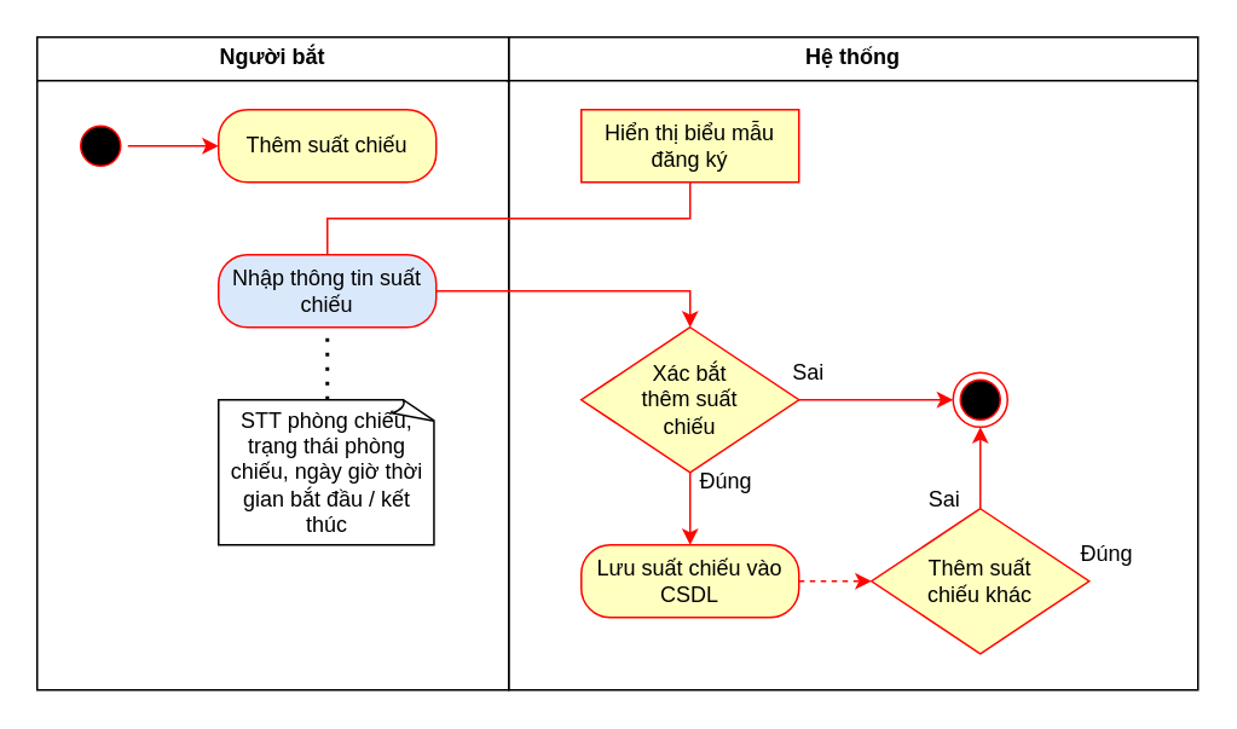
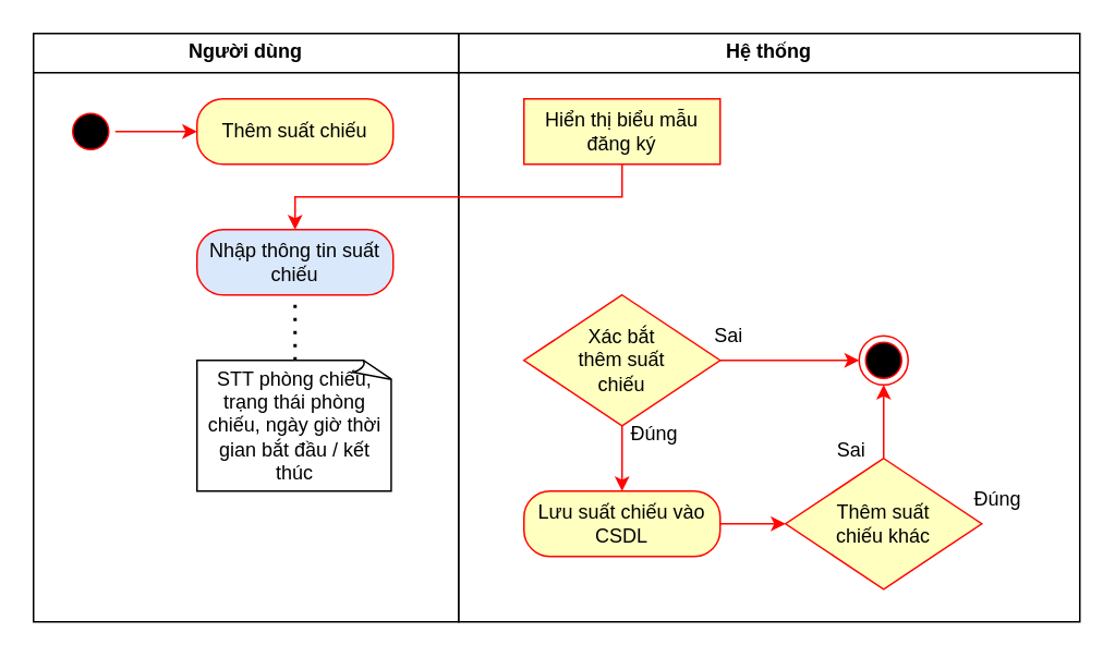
  <mxCell id="0" />
  <mxCell id="1" parent="0" />
  <mxCell id="2" value="&lt;p style=&quot;margin:0px;margin-top:4px;text-align:center;&quot;&gt;&lt;b&gt;Hệ thống&lt;/b&gt;&lt;/p&gt;&lt;hr size=&quot;1&quot; style=&quot;border-style:solid;&quot;&gt;&lt;div style=&quot;height:2px;&quot;&gt;&lt;/div&gt;" style="verticalAlign=top;align=left;overflow=fill;html=1;whiteSpace=wrap;" vertex="1" parent="1"><mxGeometry x="280" width="380" height="360" as="geometry" y="20" /></mxCell>
- <mxCell id="3" value="&lt;p style=&quot;margin:0px;margin-top:4px;text-align:center;&quot;&gt;&lt;b&gt;Người bắt&lt;/b&gt;&lt;/p&gt;&lt;hr size=&quot;1&quot; style=&quot;border-style:solid;&quot;&gt;&lt;div style=&quot;height:2px;&quot;&gt;&lt;/div&gt;" style="verticalAlign=top;align=left;overflow=fill;html=1;whiteSpace=wrap;" vertex="1" parent="1"><mxGeometry width="260" height="360" as="geometry" x="20" y="20" /></mxCell>
+ <mxCell id="3" value="&lt;p style=&quot;margin:0px;margin-top:4px;text-align:center;&quot;&gt;&lt;b&gt;Người dùng&lt;/b&gt;&lt;/p&gt;&lt;hr size=&quot;1&quot; style=&quot;border-style:solid;&quot;&gt;&lt;div style=&quot;height:2px;&quot;&gt;&lt;/div&gt;" style="verticalAlign=top;align=left;overflow=fill;html=1;whiteSpace=wrap;" vertex="1" parent="1"><mxGeometry width="260" height="360" as="geometry" x="20" y="20" /></mxCell>
  <mxCell id="4" value="" style="edgeStyle=orthogonalEdgeStyle;rounded=0;orthogonalLoop=1;jettySize=auto;html=1;strokeColor=light-dark(#FF0500,#FFFFFF);" edge="1" parent="1" source="5" target="6"><mxGeometry relative="1" as="geometry" /></mxCell>
  <mxCell id="5" value="" style="ellipse;html=1;shape=startState;fillColor=#000000;strokeColor=light-dark(#FF0500,#FFFFFF);" vertex="1" parent="1"><mxGeometry x="40" y="65" width="30" height="30" as="geometry" /></mxCell>
  <mxCell id="6" value="Thêm suất chiếu" style="rounded=1;whiteSpace=wrap;html=1;arcSize=40;fontColor=#000000;fillColor=#ffffc0;strokeColor=light-dark(#FF0500,#FFFFFF);" vertex="1" parent="1"><mxGeometry x="120" y="60" width="120" height="40" as="geometry" /></mxCell>
- <mxCell id="7" style="edgeStyle=orthogonalEdgeStyle;rounded=0;orthogonalLoop=1;jettySize=auto;html=1;entryX=0.5;entryY=0;entryDx=0;entryDy=0;strokeColor=light-dark(#FF0500,#FFFFFF);endArrow=none;" edge="1" parent="1" source="8" target="10"><mxGeometry relative="1" as="geometry"><Array as="points"><mxPoint x="380" y="120" /><mxPoint x="180" y="120" /></Array></mxGeometry></mxCell>
+ <mxCell id="7" style="edgeStyle=orthogonalEdgeStyle;rounded=0;orthogonalLoop=1;jettySize=auto;html=1;entryX=0.5;entryY=0;entryDx=0;entryDy=0;strokeColor=light-dark(#FF0500,#FFFFFF);" edge="1" parent="1" source="8" target="10"><mxGeometry relative="1" as="geometry"><Array as="points"><mxPoint x="380" y="120" /><mxPoint x="180" y="120" /></Array></mxGeometry></mxCell>
  <mxCell id="8" value="Hiển thị biểu mẫu đăng ký" style="whiteSpace=wrap;html=1;arcSize=40;fontColor=#000000;fillColor=#ffffc0;strokeColor=light-dark(#FF0500,#FFFFFF);rounded=0;" vertex="1" parent="1"><mxGeometry x="320" y="60" width="120" height="40" as="geometry" /></mxCell>
- <mxCell id="9" value="" style="edgeStyle=orthogonalEdgeStyle;rounded=0;orthogonalLoop=1;jettySize=auto;html=1;strokeColor=light-dark(#FF0500,#FFFFFF);" edge="1" parent="1" source="10" target="14"><mxGeometry relative="1" as="geometry"><Array as="points"><mxPoint x="380" y="160" /></Array></mxGeometry></mxCell>
  <mxCell id="10" value="Nhập thông tin suất chiếu" style="rounded=1;whiteSpace=wrap;html=1;arcSize=40;fontColor=#000000;fillColor=#dae8fc;strokeColor=light-dark(#FF0500,#FFFFFF);" vertex="1" parent="1"><mxGeometry x="120" y="140" width="120" height="40" as="geometry" /></mxCell>
  <mxCell id="11" value="STT phòng chiếu&lt;span style=&quot;background-color: transparent; color: light-dark(rgb(0, 0, 0), rgb(255, 255, 255));&quot;&gt;, trạng thái phòng chiếu, ngày giờ thời gian bắt đầu / kết thúc&lt;/span&gt;" style="whiteSpace=wrap;html=1;shape=mxgraph.basic.document;align=center;strokeColor=#000000;" vertex="1" parent="1"><mxGeometry x="120" y="220" width="120" height="80" as="geometry" /></mxCell>
  <mxCell id="12" value="" style="edgeStyle=orthogonalEdgeStyle;rounded=0;orthogonalLoop=1;jettySize=auto;html=1;strokeColor=light-dark(#FF0500,#FFFFFF);" edge="1" parent="1" source="14" target="16"><mxGeometry relative="1" as="geometry" /></mxCell>
  <mxCell id="13" value="" style="edgeStyle=orthogonalEdgeStyle;rounded=0;orthogonalLoop=1;jettySize=auto;html=1;strokeColor=light-dark(#FF0500,#FFFFFF);" edge="1" parent="1" source="14" target="19"><mxGeometry relative="1" as="geometry" /></mxCell>
  <mxCell id="14" value="Xác bắt&lt;br&gt;thêm suất&lt;br&gt;chiếu" style="rhombus;whiteSpace=wrap;html=1;fontColor=#000000;fillColor=#ffffc0;strokeColor=light-dark(#FF0500,#FFFFFF);" vertex="1" parent="1"><mxGeometry x="320" y="180" width="120" height="80" as="geometry" /></mxCell>
- <mxCell id="15" value="" style="edgeStyle=orthogonalEdgeStyle;rounded=0;orthogonalLoop=1;jettySize=auto;html=1;strokeColor=light-dark(#FF0500,#FFFFFF);dashed=1;" edge="1" parent="1" source="16" target="18"><mxGeometry relative="1" as="geometry" /></mxCell>
+ <mxCell id="15" value="" style="edgeStyle=orthogonalEdgeStyle;rounded=0;orthogonalLoop=1;jettySize=auto;html=1;strokeColor=light-dark(#FF0500,#FFFFFF);" edge="1" parent="1" source="16" target="18"><mxGeometry relative="1" as="geometry" /></mxCell>
  <mxCell id="16" value="Lưu suất chiếu vào CSDL" style="rounded=1;whiteSpace=wrap;html=1;arcSize=40;fontColor=#000000;fillColor=#ffffc0;strokeColor=light-dark(#FF0500,#FFFFFF);" vertex="1" parent="1"><mxGeometry x="320" y="300" width="120" height="40" as="geometry" /></mxCell>
  <mxCell id="17" value="" style="edgeStyle=orthogonalEdgeStyle;rounded=0;orthogonalLoop=1;jettySize=auto;html=1;strokeColor=light-dark(#FF0500,#FFFFFF);" edge="1" parent="1" source="18" target="19"><mxGeometry relative="1" as="geometry" /></mxCell>
  <mxCell id="18" value="Thêm suất&lt;br&gt;chiếu khác" style="rhombus;whiteSpace=wrap;html=1;fontColor=#000000;fillColor=#ffffc0;strokeColor=light-dark(#FF0500,#FFFFFF);" vertex="1" parent="1"><mxGeometry x="480" y="280" width="120" height="80" as="geometry" /></mxCell>
  <mxCell id="19" value="" style="ellipse;html=1;shape=endState;fillColor=#000000;strokeColor=light-dark(#FF0500,#FFFFFF);" vertex="1" parent="1"><mxGeometry x="525" y="205" width="30" height="30" as="geometry" /></mxCell>
  <mxCell id="20" value="Đúng" style="text;html=1;align=center;verticalAlign=middle;whiteSpace=wrap;rounded=0;fontFamily=Helvetica;fontSize=12;fontColor=#000000;" vertex="1" parent="1"><mxGeometry x="370" y="250" width="60" height="30" as="geometry" /></mxCell>
  <mxCell id="21" value="Đúng" style="text;html=1;align=center;verticalAlign=middle;whiteSpace=wrap;rounded=0;fontFamily=Helvetica;fontSize=12;fontColor=#000000;" vertex="1" parent="1"><mxGeometry x="580" y="290" width="60" height="30" as="geometry" /></mxCell>
  <mxCell id="22" value="Sai" style="text;html=1;align=center;verticalAlign=middle;resizable=0;points=[];autosize=1;strokeColor=none;fillColor=none;" vertex="1" parent="1"><mxGeometry x="425" y="190" width="40" height="30" as="geometry" /></mxCell>
  <mxCell id="23" value="Sai" style="text;html=1;align=center;verticalAlign=middle;resizable=0;points=[];autosize=1;strokeColor=none;fillColor=none;" vertex="1" parent="1"><mxGeometry x="500" y="260" width="40" height="30" as="geometry" /></mxCell>
  <mxCell id="24" value="" style="endArrow=none;dashed=1;html=1;dashPattern=1 3;strokeWidth=2;rounded=0;entryX=0.5;entryY=1;entryDx=0;entryDy=0;" edge="1" parent="1" target="10"><mxGeometry width="50" height="50" relative="1" as="geometry"><mxPoint x="180" y="220" as="sourcePoint" /><mxPoint x="230" y="170" as="targetPoint" /></mxGeometry></mxCell>
